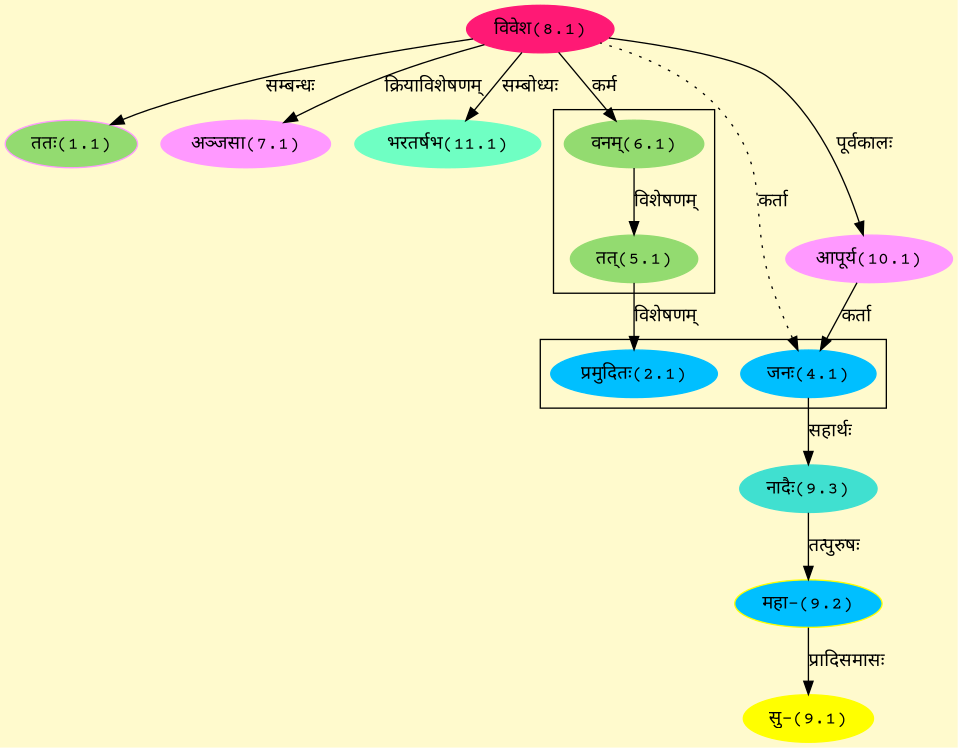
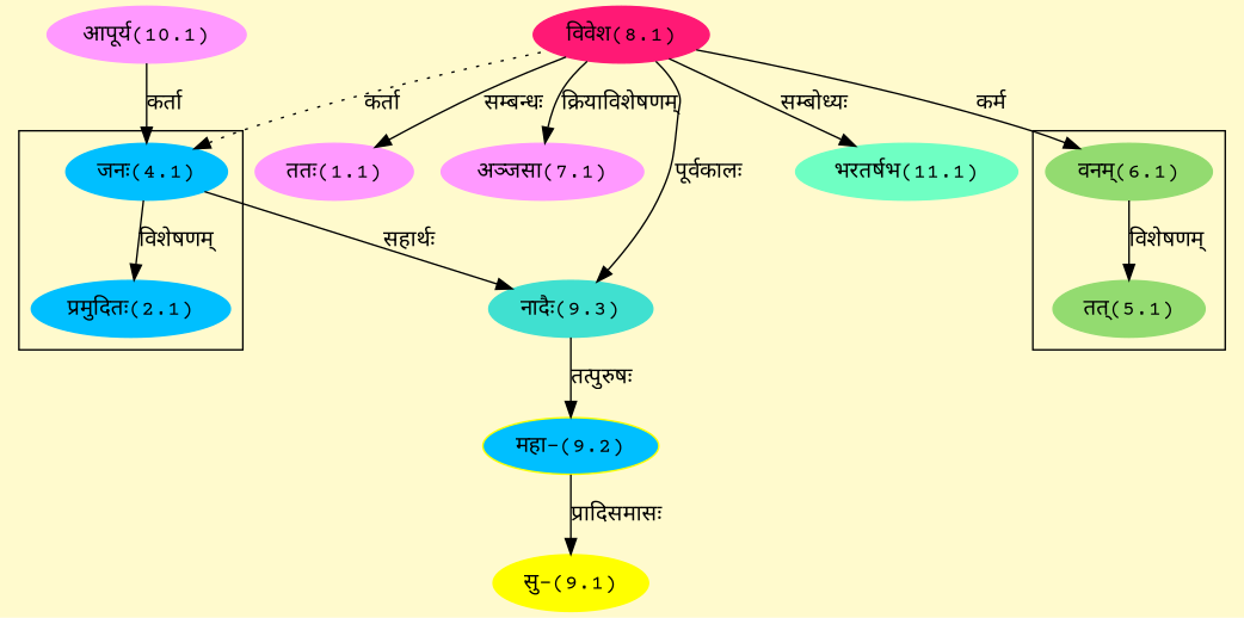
  digraph {
    bgcolor=lemonchiffon1
    compound=true
    fontname="Courier Prime"
    rankdir=BT
    node [color="#FF99FF" fontname="Courier Prime" style=filled]
    edge [dir=back fontname="Courier Prime"]
    n1 [color="#00BFFF" label="प्रमुदितः(2.1)"]
    n2 [color="#00BFFF" label="जनः(4.1)"]
    n3 [color="#93DB70" label="तत्(5.1)"]
    n4 [color="#93DB70" label="वनम्(6.1)"]
    n5 [color="#FF1975" label="विवेश(8.1)"]
    n6 [label="आपूर्य(10.1)"]
-   n7 [label="ततः(1.1)" fillcolor="#93DB70"]
+   n7 [label="ततः(1.1)"]
    n8 [label="अञ्जसा(7.1)"]
    n9 [color="#FFFF00" label="सु-(9.1)"]
    n10 [color="#FFFF00" fillcolor="#00BFFF" label="महा-(9.2)"]
    n11 [color="#40E0D0" label="नादैः(9.3)"]
    n12 [color="#6FFFC3" label="भरतर्षभ(11.1)"]
    subgraph cluster_1 {
      n1
      n2
    }
    subgraph cluster_2 {
      n3
      n4
    }
-   n1 -> n3 [label="विशेषणम्"]
+   n1 -> n2 [label="विशेषणम्"]
    n2 -> n5 [label="कर्ता" style=dotted]
    n2 -> n6 [label="कर्ता"]
    n3 -> n4 [label="विशेषणम्"]
    n4 -> n5 [label="कर्म"]
-   n6 -> n5 [label="पूर्वकालः"]
+   n11 -> n5 [label="पूर्वकालः"]
    n7 -> n5 [label="सम्बन्धः"]
    n8 -> n5 [label="क्रियाविशेषणम्"]
    n9 -> n10 [label="प्रादिसमासः"]
    n10 -> n11 [label="तत्पुरुषः"]
    n11 -> n2 [label="सहार्थः"]
    n12 -> n5 [label="सम्बोध्यः"]
  }
